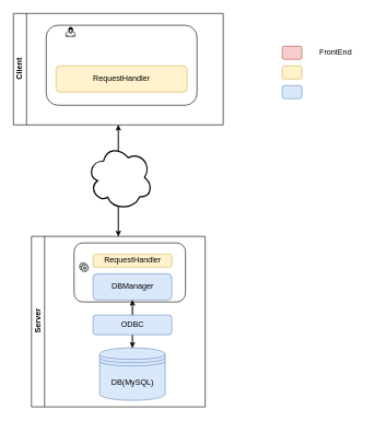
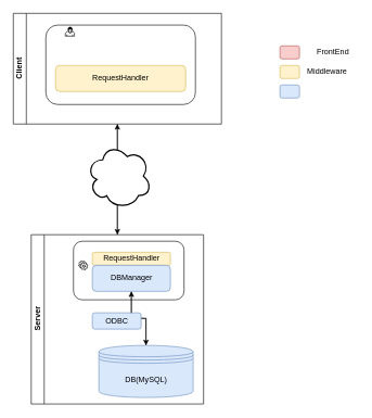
  <mxCell id="0" />
  <mxCell id="1" parent="0" />
  <mxCell id="2" style="edgeStyle=orthogonalEdgeStyle;rounded=0;orthogonalLoop=1;jettySize=auto;html=1;entryX=0.5;entryY=1;entryDx=0;entryDy=0;" parent="1" source="3" target="13" edge="1"><mxGeometry relative="1" as="geometry" /></mxCell>
  <mxCell id="3" value="Server&lt;br&gt;" style="swimlane;html=1;horizontal=0;startSize=20;" parent="1" vertex="1"><mxGeometry x="47.5" y="360" width="265" height="260" as="geometry" /></mxCell>
  <mxCell id="4" value="" style="shape=ext;rounded=1;html=1;whiteSpace=wrap;" parent="3" vertex="1"><mxGeometry x="65" y="10" width="170" height="90" as="geometry" /></mxCell>
  <mxCell id="5" style="edgeStyle=orthogonalEdgeStyle;rounded=0;orthogonalLoop=1;jettySize=auto;html=1;" parent="3" source="6" target="9" edge="1"><mxGeometry relative="1" as="geometry" /></mxCell>
- <mxCell id="6" value="DB(MySQL)" style="shape=datastore;whiteSpace=wrap;html=1;fillColor=#dae8fc;strokeColor=#6c8ebf;" parent="3" vertex="1"><mxGeometry x="104" y="170" width="100" height="80" as="geometry" /></mxCell>
+ <mxCell id="6" value="DB(MySQL)" style="shape=datastore;whiteSpace=wrap;html=1;fillColor=#dae8fc;strokeColor=#6c8ebf;" parent="3" vertex="1"><mxGeometry x="104" y="170" width="145" height="80" as="geometry" /></mxCell>
  <mxCell id="7" value="RequestHandler" style="shape=ext;rounded=1;html=1;whiteSpace=wrap;fillColor=#fff2cc;strokeColor=#d6b656;" parent="3" vertex="1"><mxGeometry x="94" y="27" width="120" height="20" as="geometry" /></mxCell>
  <mxCell id="8" style="edgeStyle=orthogonalEdgeStyle;rounded=0;orthogonalLoop=1;jettySize=auto;html=1;" parent="3" source="9" target="6" edge="1"><mxGeometry relative="1" as="geometry" /></mxCell>
- <mxCell id="9" value="DBManager" style="shape=ext;rounded=1;html=1;whiteSpace=wrap;fillColor=#dae8fc;strokeColor=#6c8ebf;" parent="3" vertex="1"><mxGeometry x="94" y="57" width="120" height="40" as="geometry" /></mxCell>
+ <mxCell id="9" value="DBManager" style="shape=ext;rounded=1;html=1;whiteSpace=wrap;fillColor=#dae8fc;strokeColor=#6c8ebf;" parent="3" vertex="1"><mxGeometry x="94" y="47" width="120" height="40" as="geometry" /></mxCell>
  <mxCell id="10" value="" style="shape=mxgraph.bpmn.service_task;html=1;outlineConnect=0;" parent="3" vertex="1"><mxGeometry x="73" y="40" width="14" height="14" as="geometry" /></mxCell>
- <mxCell id="11" value="ODBC" style="shape=ext;rounded=1;html=1;whiteSpace=wrap;fillColor=#dae8fc;strokeColor=#6c8ebf;" vertex="1" parent="3"><mxGeometry x="94" y="120" width="120" height="30" as="geometry" /></mxCell>
+ <mxCell id="11" value="ODBC" style="shape=ext;rounded=1;html=1;whiteSpace=wrap;fillColor=#dae8fc;strokeColor=#6c8ebf;" vertex="1" parent="3"><mxGeometry x="94" y="120" width="75" height="25" as="geometry" /></mxCell>
  <mxCell id="12" style="edgeStyle=orthogonalEdgeStyle;rounded=0;orthogonalLoop=1;jettySize=auto;html=1;entryX=0.5;entryY=0;entryDx=0;entryDy=0;exitX=0.5;exitY=1;exitDx=0;exitDy=0;" parent="1" source="13" target="3" edge="1"><mxGeometry relative="1" as="geometry" /></mxCell>
  <mxCell id="13" value="Client" style="swimlane;html=1;horizontal=0;startSize=20;" parent="1" vertex="1"><mxGeometry x="20" y="20" width="320" height="170" as="geometry" /></mxCell>
  <mxCell id="14" value="" style="shape=ext;rounded=1;html=1;whiteSpace=wrap;" parent="13" vertex="1"><mxGeometry x="50" y="18" width="230" height="122" as="geometry" /></mxCell>
  <mxCell id="15" value="RequestHandler" style="shape=ext;rounded=1;html=1;whiteSpace=wrap;fillColor=#fff2cc;strokeColor=#d6b656;" parent="13" vertex="1"><mxGeometry x="65" y="80" width="200" height="40" as="geometry" /></mxCell>
  <mxCell id="16" value="" style="shape=mxgraph.bpmn.user_task;html=1;outlineConnect=0;" parent="13" vertex="1"><mxGeometry x="80" y="21" width="14" height="14" as="geometry" /></mxCell>
  <mxCell id="17" value="" style="ellipse;shape=cloud;strokeWidth=2;fontSize=14;whiteSpace=wrap;html=1;align=center;rounded=0;shadow=0;glass=0;comic=0;fillColor=#FFFFFF;" parent="1" vertex="1"><mxGeometry x="132.5" y="220" width="100" height="100" as="geometry" /></mxCell>
  <mxCell id="18" value="" style="rounded=1;whiteSpace=wrap;html=1;shadow=0;glass=0;comic=0;strokeColor=#b85450;fillColor=#f8cecc;" parent="1" vertex="1"><mxGeometry x="430" y="70" width="30" height="20" as="geometry" /></mxCell>
  <mxCell id="19" value="" style="rounded=1;whiteSpace=wrap;html=1;shadow=0;glass=0;comic=0;strokeColor=#d6b656;fillColor=#fff2cc;" parent="1" vertex="1"><mxGeometry x="430" y="100" width="30" height="20" as="geometry" /></mxCell>
  <mxCell id="20" value="" style="rounded=1;whiteSpace=wrap;html=1;shadow=0;glass=0;comic=0;strokeColor=#6c8ebf;fillColor=#dae8fc;" parent="1" vertex="1"><mxGeometry x="430" y="130" width="30" height="20" as="geometry" /></mxCell>
  <mxCell id="21" value="FrontEnd" style="text;html=1;resizable=0;points=[];autosize=1;align=left;verticalAlign=top;spacingTop=-4;" parent="1" vertex="1"><mxGeometry x="485" y="70" width="60" height="20" as="geometry" /></mxCell>
+ <mxCell id="22" value="Middleware" style="text;html=1;resizable=0;points=[];autosize=1;align=left;verticalAlign=top;spacingTop=-4;" parent="1" vertex="1"><mxGeometry x="470" y="100" width="80" height="20" as="geometry" /></mxCell>
